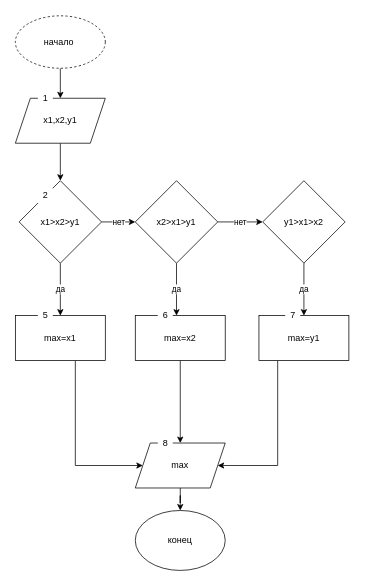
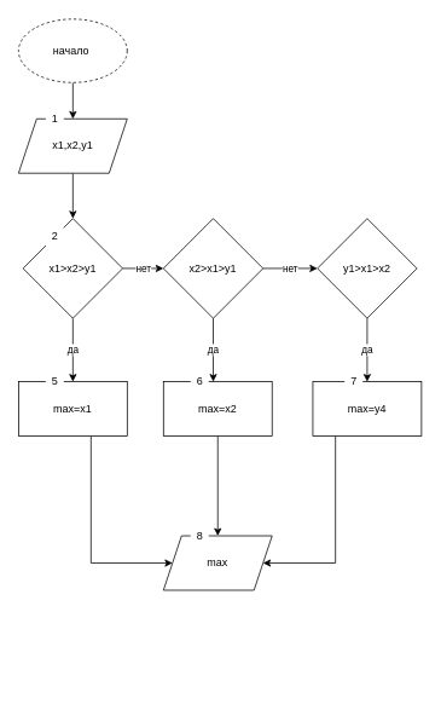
  <mxCell id="0" />
  <mxCell id="1" parent="0" />
  <mxCell id="2" style="edgeStyle=orthogonalEdgeStyle;rounded=0;orthogonalLoop=1;jettySize=auto;html=1;" parent="1" source="3" target="5" edge="1"><mxGeometry relative="1" as="geometry"><mxPoint x="80" y="140" as="targetPoint" /></mxGeometry></mxCell>
  <mxCell id="3" value="начало&amp;nbsp;" style="ellipse;whiteSpace=wrap;html=1;dashed=1;" parent="1" vertex="1"><mxGeometry x="20" y="20" width="120" height="70" as="geometry" /></mxCell>
  <mxCell id="4" style="edgeStyle=orthogonalEdgeStyle;rounded=0;orthogonalLoop=1;jettySize=auto;html=1;entryX=0.5;entryY=0;entryDx=0;entryDy=0;" parent="1" source="5" target="8" edge="1"><mxGeometry relative="1" as="geometry" /></mxCell>
  <mxCell id="5" value="x1,x2,y1" style="shape=parallelogram;perimeter=parallelogramPerimeter;whiteSpace=wrap;html=1;fixedSize=1;" parent="1" vertex="1"><mxGeometry x="20" y="130" width="120" height="60" as="geometry" /></mxCell>
  <mxCell id="6" value="да" style="edgeStyle=orthogonalEdgeStyle;rounded=0;orthogonalLoop=1;jettySize=auto;html=1;" parent="1" source="8" edge="1"><mxGeometry relative="1" as="geometry"><mxPoint x="80" y="420" as="targetPoint" /></mxGeometry></mxCell>
  <mxCell id="7" value="нет" style="edgeStyle=orthogonalEdgeStyle;rounded=0;orthogonalLoop=1;jettySize=auto;html=1;entryX=0;entryY=0.5;entryDx=0;entryDy=0;" parent="1" source="8" target="11" edge="1"><mxGeometry relative="1" as="geometry" /></mxCell>
  <mxCell id="8" value="x1&amp;gt;x2&amp;gt;y1" style="rhombus;whiteSpace=wrap;html=1;" parent="1" vertex="1"><mxGeometry x="25" y="240" width="110" height="110" as="geometry" /></mxCell>
  <mxCell id="9" value="да" style="edgeStyle=orthogonalEdgeStyle;rounded=0;orthogonalLoop=1;jettySize=auto;html=1;" parent="1" source="11" edge="1"><mxGeometry relative="1" as="geometry"><mxPoint x="235" y="420" as="targetPoint" /></mxGeometry></mxCell>
  <mxCell id="10" value="нет" style="edgeStyle=orthogonalEdgeStyle;rounded=0;orthogonalLoop=1;jettySize=auto;html=1;entryX=0;entryY=0.5;entryDx=0;entryDy=0;" parent="1" source="11" target="13" edge="1"><mxGeometry relative="1" as="geometry" /></mxCell>
  <mxCell id="11" value="x2&amp;gt;x1&amp;gt;y1" style="rhombus;whiteSpace=wrap;html=1;" parent="1" vertex="1"><mxGeometry x="180" y="240" width="110" height="110" as="geometry" /></mxCell>
  <mxCell id="12" value="да" style="edgeStyle=orthogonalEdgeStyle;rounded=0;orthogonalLoop=1;jettySize=auto;html=1;exitX=0.5;exitY=1;exitDx=0;exitDy=0;entryX=0.5;entryY=0;entryDx=0;entryDy=0;" parent="1" source="13" target="19" edge="1"><mxGeometry relative="1" as="geometry" /></mxCell>
  <mxCell id="13" value="y1&amp;gt;x1&amp;gt;x2" style="rhombus;whiteSpace=wrap;html=1;" parent="1" vertex="1"><mxGeometry x="350" y="240" width="110" height="110" as="geometry" /></mxCell>
  <mxCell id="14" style="edgeStyle=orthogonalEdgeStyle;rounded=0;orthogonalLoop=1;jettySize=auto;html=1;entryX=0.5;entryY=0;entryDx=0;entryDy=0;" parent="1" source="15" target="21" edge="1"><mxGeometry relative="1" as="geometry"><Array as="points"><mxPoint x="240" y="590" /></Array></mxGeometry></mxCell>
  <mxCell id="15" value="max=x2" style="rounded=0;whiteSpace=wrap;html=1;" parent="1" vertex="1"><mxGeometry x="180" y="420" width="120" height="60" as="geometry" /></mxCell>
  <mxCell id="16" style="edgeStyle=orthogonalEdgeStyle;rounded=0;orthogonalLoop=1;jettySize=auto;html=1;entryX=0;entryY=0.5;entryDx=0;entryDy=0;" parent="1" source="17" target="21" edge="1"><mxGeometry relative="1" as="geometry"><mxPoint x="80" y="630" as="targetPoint" /><Array as="points"><mxPoint x="100" y="620" /></Array></mxGeometry></mxCell>
  <mxCell id="17" value="max=x1" style="rounded=0;whiteSpace=wrap;html=1;" parent="1" vertex="1"><mxGeometry x="20" y="420" width="120" height="60" as="geometry" /></mxCell>
  <mxCell id="18" style="edgeStyle=orthogonalEdgeStyle;rounded=0;orthogonalLoop=1;jettySize=auto;html=1;entryX=1;entryY=0.5;entryDx=0;entryDy=0;" parent="1" source="19" target="21" edge="1"><mxGeometry relative="1" as="geometry"><Array as="points"><mxPoint x="370" y="620" /></Array></mxGeometry></mxCell>
- <mxCell id="19" value="max=y1" style="rounded=0;whiteSpace=wrap;html=1;" parent="1" vertex="1"><mxGeometry x="345" y="420" width="120" height="60" as="geometry" /></mxCell>
- <mxCell id="20" style="edgeStyle=orthogonalEdgeStyle;rounded=0;orthogonalLoop=1;jettySize=auto;html=1;" parent="1" source="21" target="22" edge="1"><mxGeometry relative="1" as="geometry"><mxPoint x="240" y="720" as="targetPoint" /></mxGeometry></mxCell>
+ <mxCell id="19" value="max=y4" style="rounded=0;whiteSpace=wrap;html=1;" parent="1" vertex="1"><mxGeometry x="345" y="420" width="120" height="60" as="geometry" /></mxCell>
  <mxCell id="21" value="max" style="shape=parallelogram;perimeter=parallelogramPerimeter;whiteSpace=wrap;html=1;fixedSize=1;" parent="1" vertex="1"><mxGeometry x="180" y="590" width="120" height="60" as="geometry" /></mxCell>
- <mxCell id="22" value="конец" style="ellipse;whiteSpace=wrap;html=1;" parent="1" vertex="1"><mxGeometry x="180" y="680" width="120" height="80" as="geometry" /></mxCell>
  <mxCell id="23" value="1" style="text;html=1;resizable=0;autosize=1;align=center;verticalAlign=middle;points=[];fillColor=#FFFFFF;strokeColor=none;rounded=0;" vertex="1" parent="1"><mxGeometry x="50" y="120" width="20" height="20" as="geometry" /></mxCell>
  <mxCell id="24" value="2&lt;span style=&quot;color: rgba(0 , 0 , 0 , 0) ; font-family: monospace ; font-size: 0px&quot;&gt;%3CmxGraphModel%3E%3Croot%3E%3CmxCell%20id%3D%220%22%2F%3E%3CmxCell%20id%3D%221%22%20parent%3D%220%22%2F%3E%3CmxCell%20id%3D%222%22%20value%3D%221%22%20style%3D%22text%3Bhtml%3D1%3Bresizable%3D0%3Bautosize%3D1%3Balign%3Dcenter%3BverticalAlign%3Dmiddle%3Bpoints%3D%5B%5D%3BfillColor%3D%23FFFFFF%3BstrokeColor%3Dnone%3Brounded%3D0%3B%22%20vertex%3D%221%22%20parent%3D%221%22%3E%3CmxGeometry%20x%3D%22330%22%20y%3D%22180%22%20width%3D%2220%22%20height%3D%2220%22%20as%3D%22geometry%22%2F%3E%3C%2FmxCell%3E%3C%2Froot%3E%3C%2FmxGraphModel%3E&lt;/span&gt;&lt;span style=&quot;color: rgba(0 , 0 , 0 , 0) ; font-family: monospace ; font-size: 0px&quot;&gt;%3CmxGraphModel%3E%3Croot%3E%3CmxCell%20id%3D%220%22%2F%3E%3CmxCell%20id%3D%221%22%20parent%3D%220%22%2F%3E%3CmxCell%20id%3D%222%22%20value%3D%221%22%20style%3D%22text%3Bhtml%3D1%3Bresizable%3D0%3Bautosize%3D1%3Balign%3Dcenter%3BverticalAlign%3Dmiddle%3Bpoints%3D%5B%5D%3BfillColor%3D%23FFFFFF%3BstrokeColor%3Dnone%3Brounded%3D0%3B%22%20vertex%3D%221%22%20parent%3D%221%22%3E%3CmxGeometry%20x%3D%22330%22%20y%3D%22180%22%20width%3D%2220%22%20height%3D%2220%22%20as%3D%22geometry%22%2F%3E%3C%2FmxCell%3E%3C%2Froot%3E%3C%2FmxGraphModel%3E&lt;/span&gt;" style="text;html=1;resizable=0;autosize=1;align=center;verticalAlign=middle;points=[];fillColor=#FFFFFF;strokeColor=none;rounded=0;" vertex="1" parent="1"><mxGeometry x="50" y="250" width="20" height="20" as="geometry" /></mxCell>
  <mxCell id="25" value="5" style="text;html=1;resizable=0;autosize=1;align=center;verticalAlign=middle;points=[];fillColor=#FFFFFF;strokeColor=none;rounded=0;" vertex="1" parent="1"><mxGeometry x="50" y="410" width="20" height="20" as="geometry" /></mxCell>
  <mxCell id="26" value="6" style="text;html=1;resizable=0;autosize=1;align=center;verticalAlign=middle;points=[];fillColor=#FFFFFF;strokeColor=none;rounded=0;" vertex="1" parent="1"><mxGeometry x="210" y="410" width="20" height="20" as="geometry" /></mxCell>
  <mxCell id="27" value="7" style="text;html=1;resizable=0;autosize=1;align=center;verticalAlign=middle;points=[];fillColor=#FFFFFF;strokeColor=none;rounded=0;" vertex="1" parent="1"><mxGeometry x="380" y="410" width="20" height="20" as="geometry" /></mxCell>
  <mxCell id="28" value="8" style="text;html=1;resizable=0;autosize=1;align=center;verticalAlign=middle;points=[];fillColor=#FFFFFF;strokeColor=none;rounded=0;" vertex="1" parent="1"><mxGeometry x="210" y="580" width="20" height="20" as="geometry" /></mxCell>
